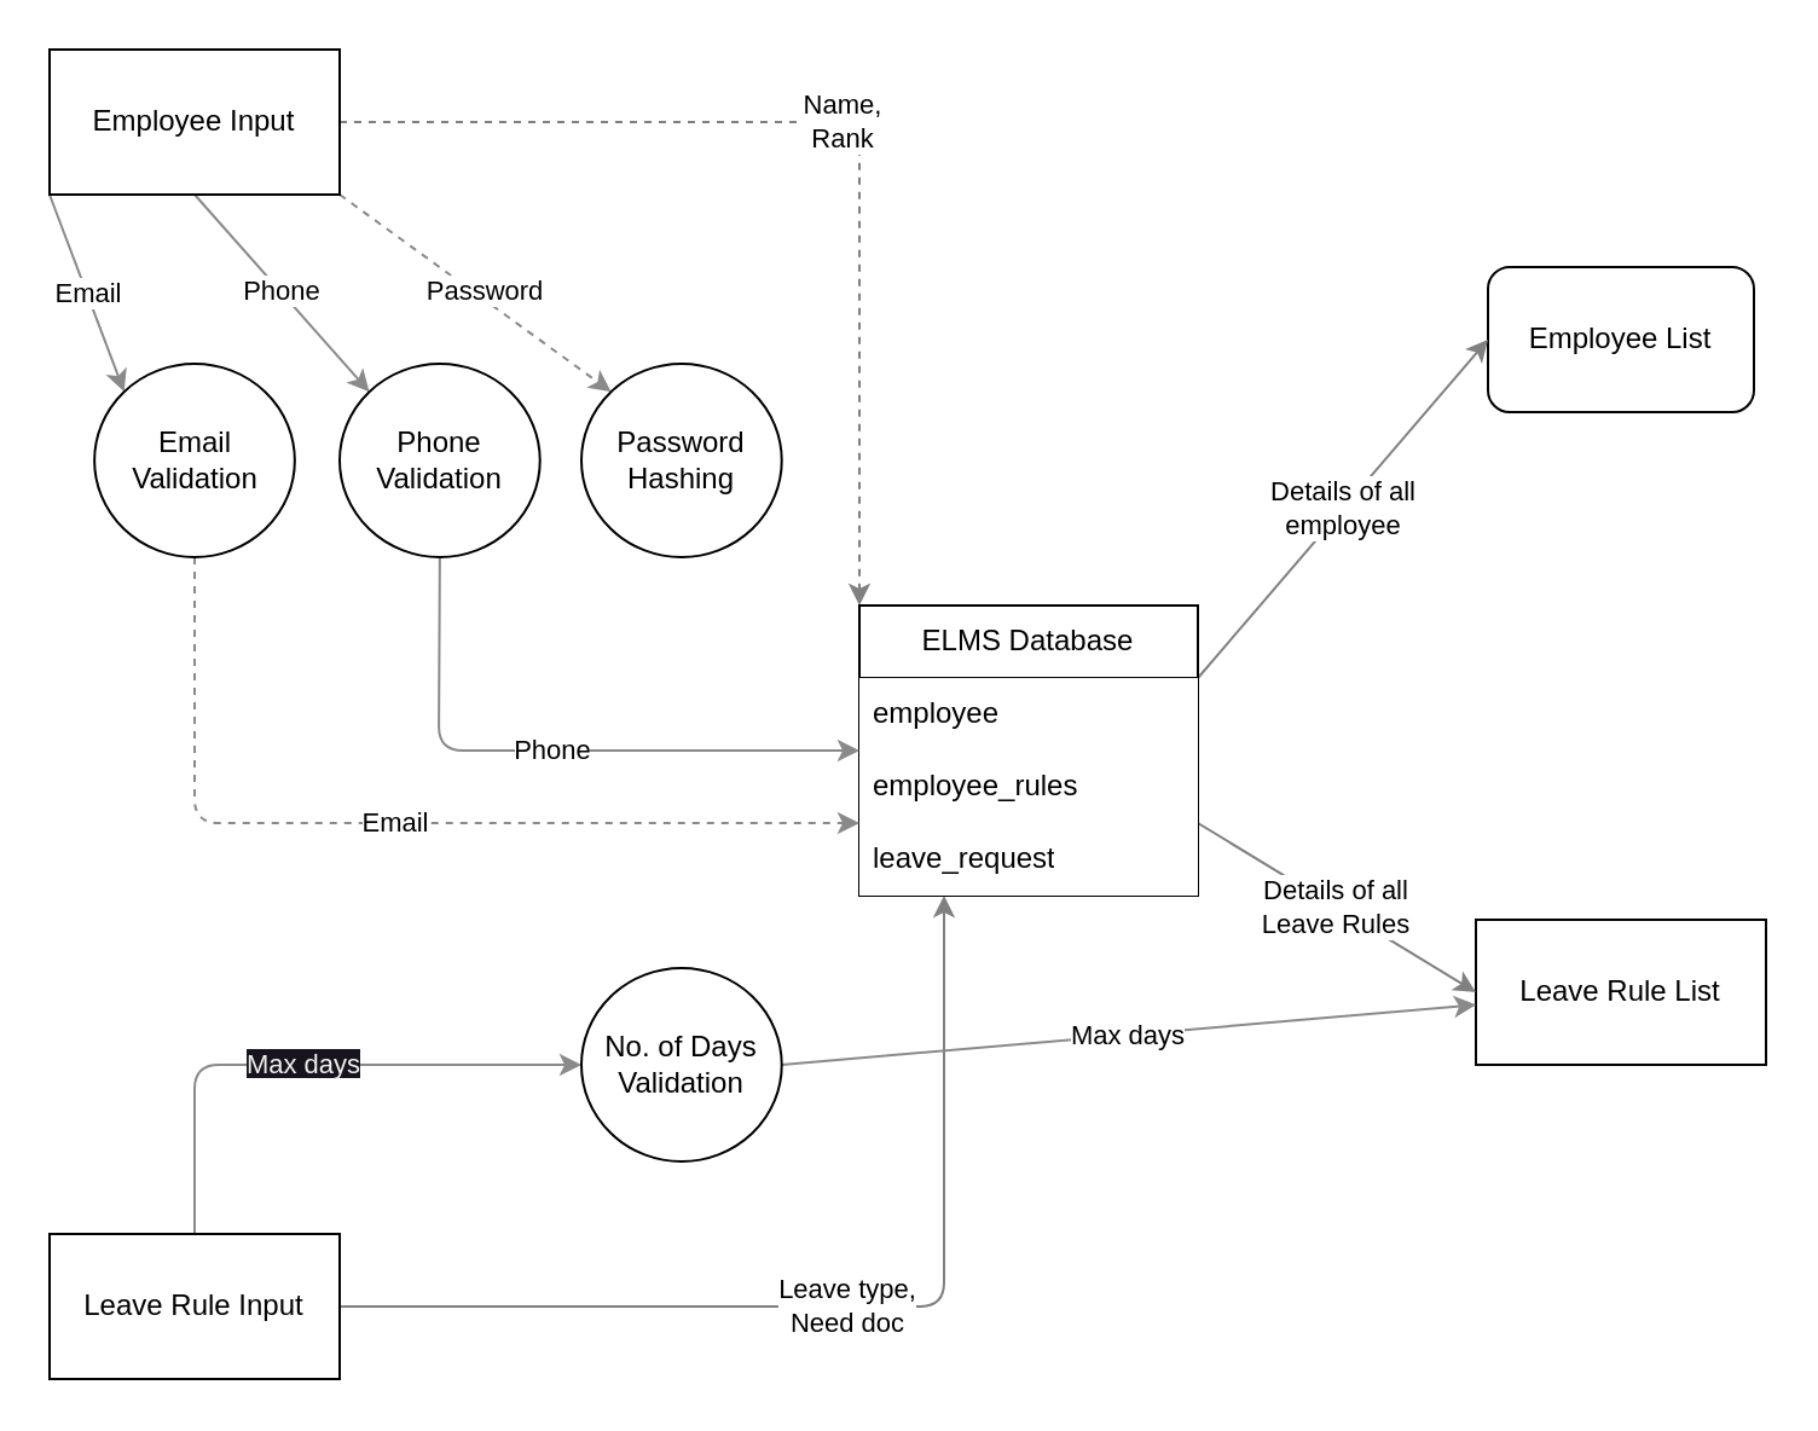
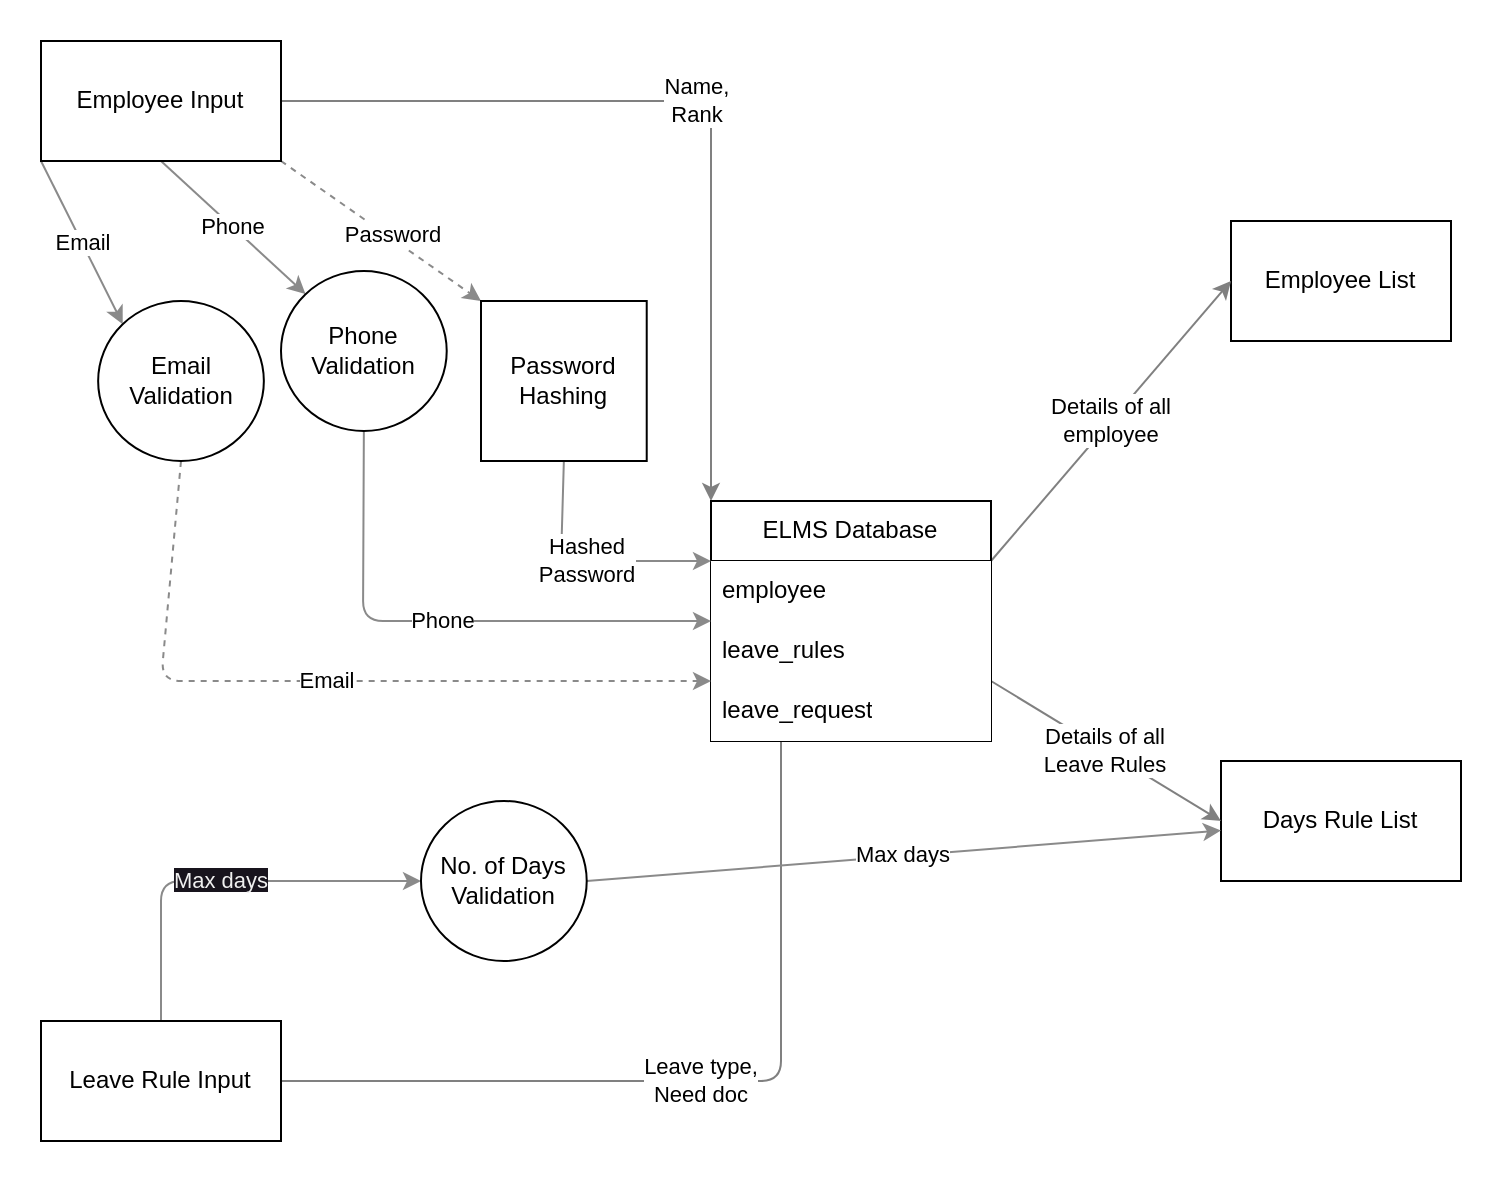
  <mxCell id="0" />
  <mxCell id="1" parent="0" />
- <mxCell id="2" value="Employee List" style="whiteSpace=wrap;html=1;fillColor=none;rounded=1;" parent="1" vertex="1"><mxGeometry x="615" y="110" width="110" height="60" as="geometry" /></mxCell>
- <mxCell id="3" value="Leave Rule List" style="whiteSpace=wrap;html=1;fillColor=none;" parent="1" vertex="1"><mxGeometry x="610" y="380" width="120" height="60" as="geometry" /></mxCell>
- <mxCell id="4" value="Name,&lt;br&gt;Rank" style="edgeStyle=none;html=1;exitX=1;exitY=0.5;exitDx=0;exitDy=0;strokeColor=#808080;entryX=0;entryY=0;entryDx=0;entryDy=0;dashed=1;" parent="1" source="9" target="15" edge="1"><mxGeometry relative="1" as="geometry"><mxPoint as="offset" /><mxPoint x="310" y="50" as="targetPoint" /><Array as="points"><mxPoint x="355" y="50" /></Array></mxGeometry></mxCell>
+ <mxCell id="2" value="Employee List" style="whiteSpace=wrap;html=1;fillColor=none;" parent="1" vertex="1"><mxGeometry x="615" y="110" width="110" height="60" as="geometry" /></mxCell>
+ <mxCell id="3" value="Days Rule List" style="whiteSpace=wrap;html=1;fillColor=none;" parent="1" vertex="1"><mxGeometry x="610" y="380" width="120" height="60" as="geometry" /></mxCell>
+ <mxCell id="4" value="Name,&lt;br&gt;Rank" style="edgeStyle=none;html=1;exitX=1;exitY=0.5;exitDx=0;exitDy=0;strokeColor=#808080;entryX=0;entryY=0;entryDx=0;entryDy=0;" parent="1" source="9" target="15" edge="1"><mxGeometry relative="1" as="geometry"><mxPoint as="offset" /><mxPoint x="310" y="50" as="targetPoint" /><Array as="points"><mxPoint x="355" y="50" /></Array></mxGeometry></mxCell>
  <mxCell id="5" value="Email" style="edgeStyle=none;html=1;exitX=0;exitY=1;exitDx=0;exitDy=0;entryX=0;entryY=0;entryDx=0;entryDy=0;strokeColor=#8A8A8A;" parent="1" source="9" target="20" edge="1"><mxGeometry relative="1" as="geometry" /></mxCell>
  <mxCell id="6" value="Phone" style="edgeStyle=none;html=1;exitX=0.5;exitY=1;exitDx=0;exitDy=0;entryX=0;entryY=0;entryDx=0;entryDy=0;strokeColor=#8A8A8A;" parent="1" source="9" target="22" edge="1"><mxGeometry relative="1" as="geometry" /></mxCell>
  <mxCell id="7" style="edgeStyle=none;html=1;exitX=1;exitY=1;exitDx=0;exitDy=0;entryX=0;entryY=0;entryDx=0;entryDy=0;strokeColor=#8A8A8A;dashed=1;" parent="1" source="9" target="24" edge="1"><mxGeometry relative="1" as="geometry" /></mxCell>
  <mxCell id="8" value="Password" style="edgeLabel;html=1;align=center;verticalAlign=middle;resizable=0;points=[];" parent="7" vertex="1" connectable="0"><mxGeometry x="-0.392" y="1" relative="1" as="geometry"><mxPoint x="25" y="16" as="offset" /></mxGeometry></mxCell>
  <mxCell id="9" value="Employee Input" style="whiteSpace=wrap;html=1;fillColor=none;" parent="1" vertex="1"><mxGeometry x="20" y="20" width="120" height="60" as="geometry" /></mxCell>
  <mxCell id="10" value="Details of all&lt;br&gt;employee" style="edgeStyle=none;html=1;entryX=0;entryY=0.5;entryDx=0;entryDy=0;strokeColor=#808080;exitX=1;exitY=0.25;exitDx=0;exitDy=0;" parent="1" source="15" target="2" edge="1"><mxGeometry relative="1" as="geometry"><mxPoint x="510" y="40" as="sourcePoint" /></mxGeometry></mxCell>
  <mxCell id="11" value="Details of all&lt;br&gt;Leave Rules" style="edgeStyle=none;html=1;entryX=0;entryY=0.5;entryDx=0;entryDy=0;strokeColor=#808080;exitX=1;exitY=0.75;exitDx=0;exitDy=0;" parent="1" source="15" target="3" edge="1"><mxGeometry relative="1" as="geometry"><mxPoint x="520" y="520" as="sourcePoint" /></mxGeometry></mxCell>
- <mxCell id="12" value="Leave type,&lt;br&gt;Need doc" style="edgeStyle=none;html=1;exitX=1;exitY=0.5;exitDx=0;exitDy=0;strokeColor=#808080;entryX=0.25;entryY=1;entryDx=0;entryDy=0;" parent="1" source="14" target="15" edge="1"><mxGeometry relative="1" as="geometry"><mxPoint x="410" y="550" as="targetPoint" /><Array as="points"><mxPoint x="390" y="540" /></Array></mxGeometry></mxCell>
+ <mxCell id="12" value="Leave type,&lt;br&gt;Need doc" style="edgeStyle=none;html=1;exitX=1;exitY=0.5;exitDx=0;exitDy=0;strokeColor=#808080;entryX=0.25;entryY=1;entryDx=0;entryDy=0;endArrow=none;" parent="1" source="14" target="15" edge="1"><mxGeometry relative="1" as="geometry"><mxPoint x="410" y="550" as="targetPoint" /><Array as="points"><mxPoint x="390" y="540" /></Array></mxGeometry></mxCell>
  <mxCell id="13" value="&lt;span style=&quot;color: rgb(240, 240, 240); font-family: Helvetica; font-size: 11px; font-style: normal; font-variant-ligatures: normal; font-variant-caps: normal; font-weight: 400; letter-spacing: normal; orphans: 2; text-align: center; text-indent: 0px; text-transform: none; widows: 2; word-spacing: 0px; -webkit-text-stroke-width: 0px; background-color: rgb(24, 20, 29); text-decoration-thickness: initial; text-decoration-style: initial; text-decoration-color: initial; float: none; display: inline !important;&quot;&gt;Max days&lt;/span&gt;" style="edgeStyle=none;html=1;exitX=0.5;exitY=0;exitDx=0;exitDy=0;entryX=0;entryY=0.5;entryDx=0;entryDy=0;strokeColor=#8A8A8A;" parent="1" source="14" target="26" edge="1"><mxGeometry relative="1" as="geometry"><mxPoint x="130" y="430" as="targetPoint" /><Array as="points"><mxPoint x="80" y="440" /></Array></mxGeometry></mxCell>
  <mxCell id="14" value="Leave Rule Input" style="whiteSpace=wrap;html=1;fillColor=none;" parent="1" vertex="1"><mxGeometry x="20" y="510" width="120" height="60" as="geometry" /></mxCell>
  <mxCell id="15" value="ELMS Database" style="swimlane;fontStyle=0;childLayout=stackLayout;horizontal=1;startSize=30;horizontalStack=0;resizeParent=1;resizeParentMax=0;resizeLast=0;collapsible=1;marginBottom=0;whiteSpace=wrap;html=1;fillColor=none;" parent="1" vertex="1"><mxGeometry x="355" y="250" width="140" height="120" as="geometry" /></mxCell>
  <mxCell id="16" value="employee" style="text;align=left;verticalAlign=middle;spacingLeft=4;spacingRight=4;overflow=hidden;points=[[0,0.5],[1,0.5]];portConstraint=eastwest;rotatable=0;whiteSpace=wrap;html=1;fillStyle=solid;labelBackgroundColor=none;fillColor=default;" parent="15" vertex="1"><mxGeometry y="30" width="140" height="30" as="geometry" /></mxCell>
- <mxCell id="17" value="employee_rules" style="text;align=left;verticalAlign=middle;spacingLeft=4;spacingRight=4;overflow=hidden;points=[[0,0.5],[1,0.5]];portConstraint=eastwest;rotatable=0;whiteSpace=wrap;html=1;fillStyle=solid;labelBackgroundColor=none;fillColor=default;" parent="15" vertex="1"><mxGeometry y="60" width="140" height="30" as="geometry" /></mxCell>
+ <mxCell id="17" value="leave_rules" style="text;align=left;verticalAlign=middle;spacingLeft=4;spacingRight=4;overflow=hidden;points=[[0,0.5],[1,0.5]];portConstraint=eastwest;rotatable=0;whiteSpace=wrap;html=1;fillStyle=solid;labelBackgroundColor=none;fillColor=default;" parent="15" vertex="1"><mxGeometry y="60" width="140" height="30" as="geometry" /></mxCell>
  <mxCell id="18" value="leave_request" style="text;align=left;verticalAlign=middle;spacingLeft=4;spacingRight=4;overflow=hidden;points=[[0,0.5],[1,0.5]];portConstraint=eastwest;rotatable=0;whiteSpace=wrap;html=1;fillStyle=solid;labelBackgroundColor=none;fillColor=default;" parent="15" vertex="1"><mxGeometry y="90" width="140" height="30" as="geometry" /></mxCell>
  <mxCell id="19" value="Email" style="edgeStyle=none;html=1;exitX=0.5;exitY=1;exitDx=0;exitDy=0;entryX=0;entryY=0.75;entryDx=0;entryDy=0;strokeColor=#8A8A8A;dashed=1;" parent="1" source="20" target="15" edge="1"><mxGeometry relative="1" as="geometry"><Array as="points"><mxPoint x="80" y="340" /></Array></mxGeometry></mxCell>
- <mxCell id="20" value="Email Validation" style="ellipse;whiteSpace=wrap;html=1;fillColor=none;" parent="1" vertex="1"><mxGeometry x="38.57" y="150" width="82.86" height="80" as="geometry" /></mxCell>
+ <mxCell id="20" value="Email Validation" style="ellipse;whiteSpace=wrap;html=1;fillColor=none;" parent="1" vertex="1"><mxGeometry x="48.57" y="150" width="82.86" height="80" as="geometry" /></mxCell>
  <mxCell id="21" value="Phone" style="edgeStyle=none;html=1;exitX=0.5;exitY=1;exitDx=0;exitDy=0;entryX=0;entryY=0.5;entryDx=0;entryDy=0;strokeColor=#8A8A8A;" parent="1" source="22" target="15" edge="1"><mxGeometry relative="1" as="geometry"><Array as="points"><mxPoint x="181" y="310" /></Array></mxGeometry></mxCell>
- <mxCell id="22" value="Phone Validation" style="ellipse;whiteSpace=wrap;html=1;fillColor=none;" parent="1" vertex="1"><mxGeometry x="140" y="150" width="82.86" height="80" as="geometry" /></mxCell>
- <mxCell id="24" value="Password Hashing" style="ellipse;whiteSpace=wrap;html=1;fillColor=none;" parent="1" vertex="1"><mxGeometry x="240" y="150" width="82.86" height="80" as="geometry" /></mxCell>
+ <mxCell id="22" value="Phone Validation" style="ellipse;whiteSpace=wrap;html=1;fillColor=none;" parent="1" vertex="1"><mxGeometry x="140" y="135" width="82.86" height="80" as="geometry" /></mxCell>
+ <mxCell id="23" value="Hashed&lt;br&gt;Password" style="edgeStyle=none;html=1;exitX=0.5;exitY=1;exitDx=0;exitDy=0;entryX=0;entryY=0.25;entryDx=0;entryDy=0;strokeColor=#8A8A8A;" parent="1" source="24" target="15" edge="1"><mxGeometry relative="1" as="geometry"><Array as="points"><mxPoint x="280" y="280" /></Array></mxGeometry></mxCell>
+ <mxCell id="24" value="Password Hashing" style="whiteSpace=wrap;html=1;fillColor=none;rounded=0;" parent="1" vertex="1"><mxGeometry x="240" y="150" width="82.86" height="80" as="geometry" /></mxCell>
  <mxCell id="25" value="Max days" style="edgeStyle=none;html=1;exitX=1;exitY=0.5;exitDx=0;exitDy=0;strokeColor=#8A8A8A;" parent="1" source="26" target="3" edge="1"><mxGeometry relative="1" as="geometry" /></mxCell>
- <mxCell id="26" value="No. of Days Validation" style="ellipse;whiteSpace=wrap;html=1;fillColor=none;" parent="1" vertex="1"><mxGeometry x="240" y="400" width="82.86" height="80" as="geometry" /></mxCell>
+ <mxCell id="26" value="No. of Days Validation" style="ellipse;whiteSpace=wrap;html=1;fillColor=none;" parent="1" vertex="1"><mxGeometry x="210" y="400" width="82.86" height="80" as="geometry" /></mxCell>
